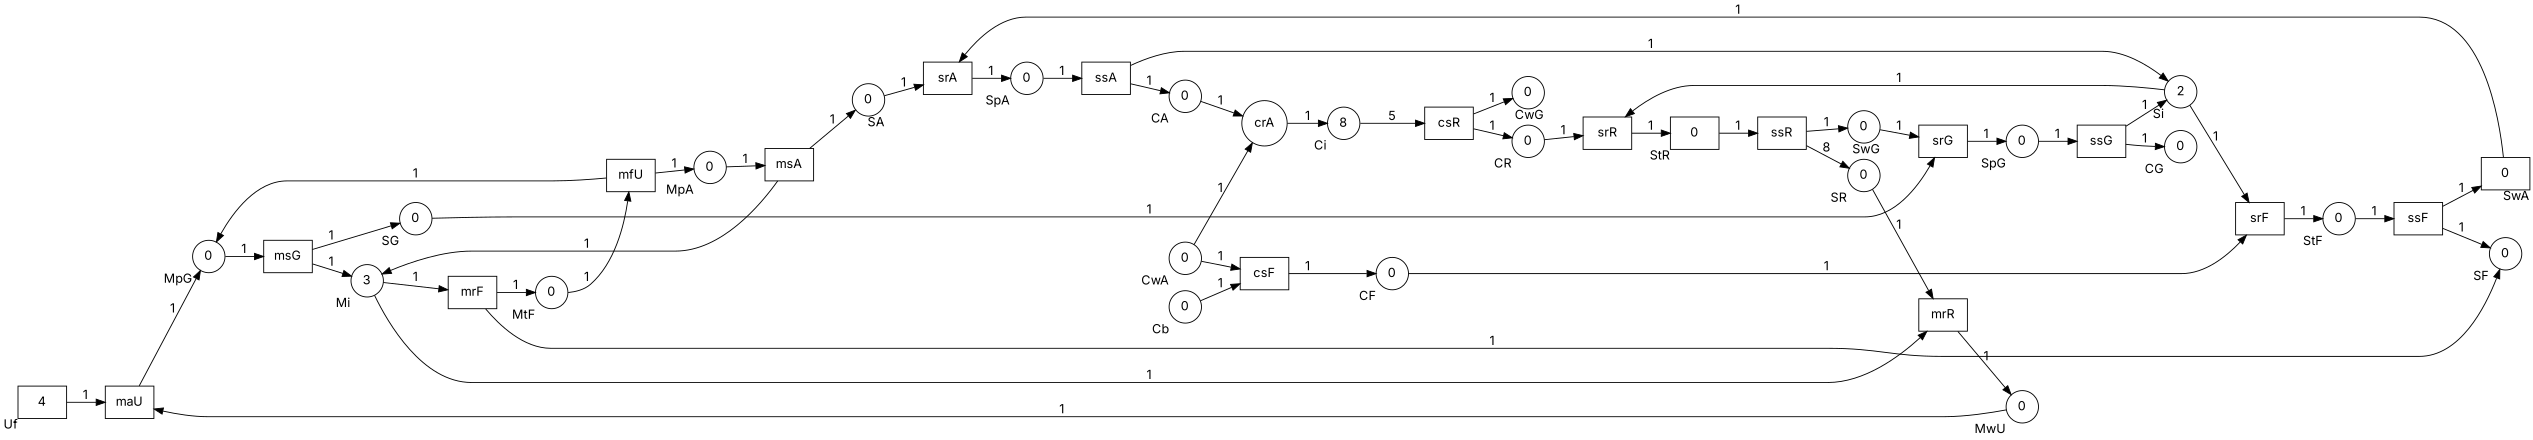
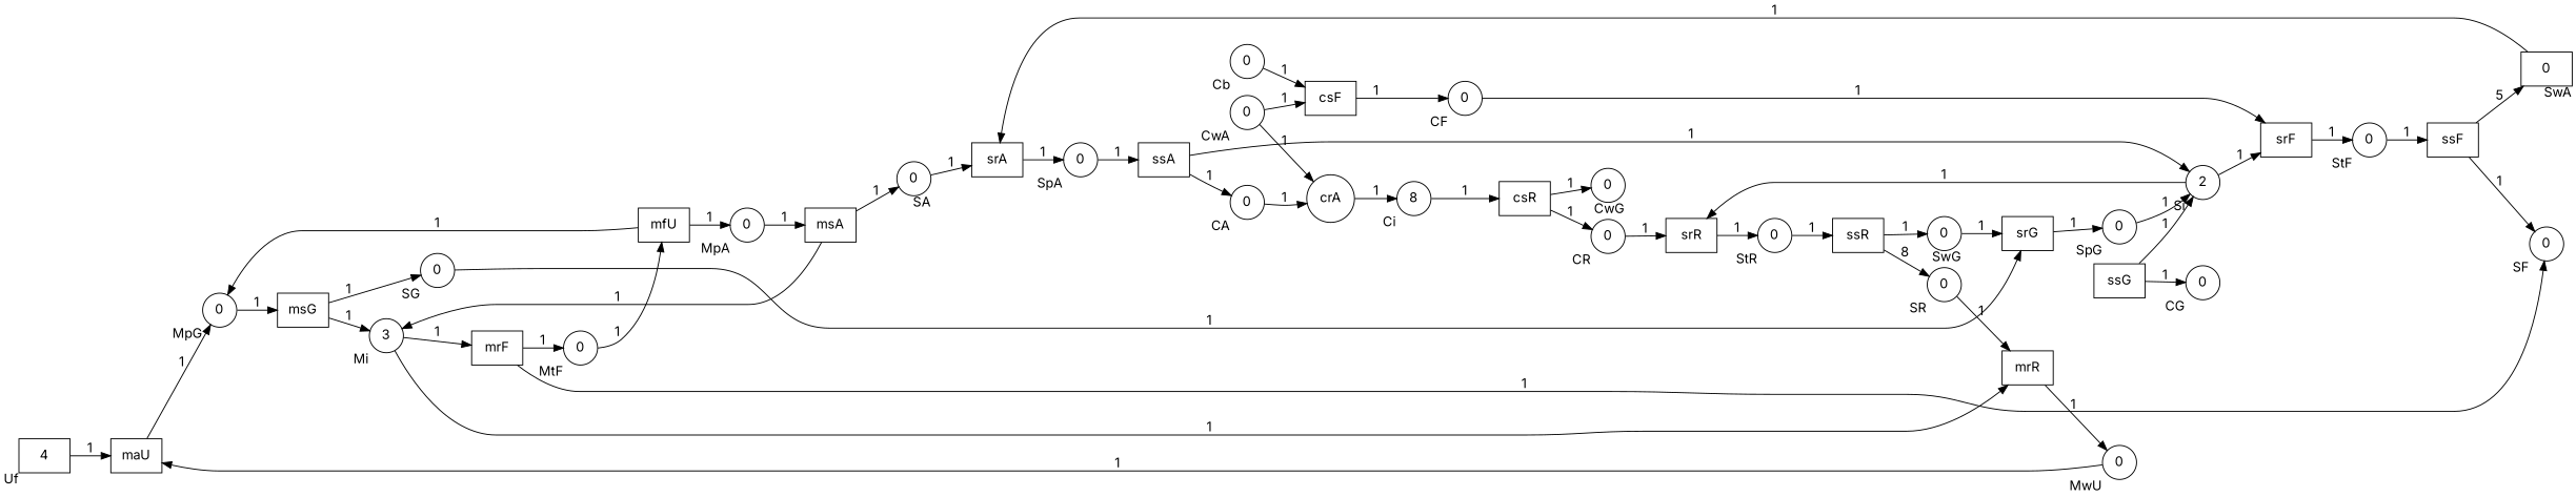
  digraph {
    fontname=Inter
    rankdir=LR
    node [fontname=Inter shape=circle]
    edge [fontname=Inter]
    n1 [label=4 shape=box xlabel=Uf]
    n2 [label=maU shape=rect]
    n3 [label=0 xlabel=MpG]
    n4 [label=0 xlabel=SA]
    n5 [label=srA shape=rect]
    n6 [label=0 xlabel=SpA]
    n7 [label=0 xlabel=SF]
    n8 [label=mrF shape=rect]
    n9 [label=0 xlabel=MtF]
    n10 [label=0 xlabel=SR]
    n11 [label=mrR shape=rect]
    n12 [label=0 xlabel=MwU]
    n13 [label=0 xlabel=CA]
    n14 [label=crA]
    n15 [label=8 xlabel=Ci]
    n16 [label=0 xlabel=CF]
    n17 [label=srF shape=rect]
    n18 [label=0 xlabel=StF]
    n19 [label=ssF shape=rect]
    n20 [label=0 shape=box xlabel=SwA]
    n21 [label=0 xlabel=CG]
    n22 [label=0 xlabel=CR]
    n23 [label=srR shape=rect]
-   n24 [label=0 shape=box xlabel=StR]
+   n24 [label=0 xlabel=StR]
    n25 [label=0 xlabel=MpA]
    n26 [label=msA shape=rect]
    n27 [label=3 xlabel=Mi]
    n28 [label=mfU shape=rect]
    n29 [label=0 xlabel=SG]
    n30 [label=srG shape=rect]
    n31 [label=0 xlabel=SpG]
    n32 [label=msG shape=rect]
    n33 [label=2 xlabel=Si]
    n34 [label=ssR shape=rect]
    n35 [label=0 xlabel=SwG]
    n36 [label=ssG shape=rect]
    n37 [label=ssA shape=rect]
    n38 [label=0 xlabel=CwA]
    n39 [label=csF shape=rect]
    n40 [label=0 xlabel=Cb]
    n41 [label=0 xlabel=CwG]
    n42 [label=csR shape=rect]
    n1 -> n2 [label=1]
    n2 -> n3 [label=1]
    n3 -> n32 [label=1]
    n4 -> n5 [label=1]
    n5 -> n6 [label=1]
    n6 -> n37 [label=1]
    n8 -> n7 [label=1]
    n8 -> n9 [label=1]
    n9 -> n28 [label=1]
    n10 -> n11 [label=1]
    n11 -> n12 [label=1]
    n12 -> n2 [label=1]
    n13 -> n14 [label=1]
    n14 -> n15 [label=1]
-   n15 -> n42 [label=5]
+   n15 -> n42 [label=1]
    n16 -> n17 [label=1]
    n17 -> n18 [label=1]
    n18 -> n19 [label=1]
    n19 -> n7 [label=1]
-   n19 -> n20 [label=1]
+   n19 -> n20 [label=5]
    n20 -> n5 [label=1]
    n22 -> n23 [label=1]
    n23 -> n24 [label=1]
    n24 -> n34 [label=1]
    n25 -> n26 [label=1]
    n26 -> n4 [label=1]
    n26 -> n27 [label=1]
    n27 -> n8 [label=1]
    n27 -> n11 [label=1]
    n28 -> n3 [label=1]
    n28 -> n25 [label=1]
    n29 -> n30 [label=1]
    n30 -> n31 [label=1]
-   n31 -> n36 [label=1]
+   n31 -> n33 [label=1]
    n32 -> n27 [label=1]
    n32 -> n29 [label=1]
    n33 -> n17 [label=1]
    n33 -> n23 [label=1]
    n34 -> n10 [label=8]
    n34 -> n35 [label=1]
    n35 -> n30 [label=1]
    n36 -> n21 [label=1]
    n36 -> n33 [label=1]
    n37 -> n13 [label=1]
    n37 -> n33 [label=1]
    n38 -> n14 [label=1]
    n38 -> n39 [label=1]
    n39 -> n16 [label=1]
    n40 -> n39 [label=1]
    n42 -> n22 [label=1]
    n42 -> n41 [label=1]
  }
